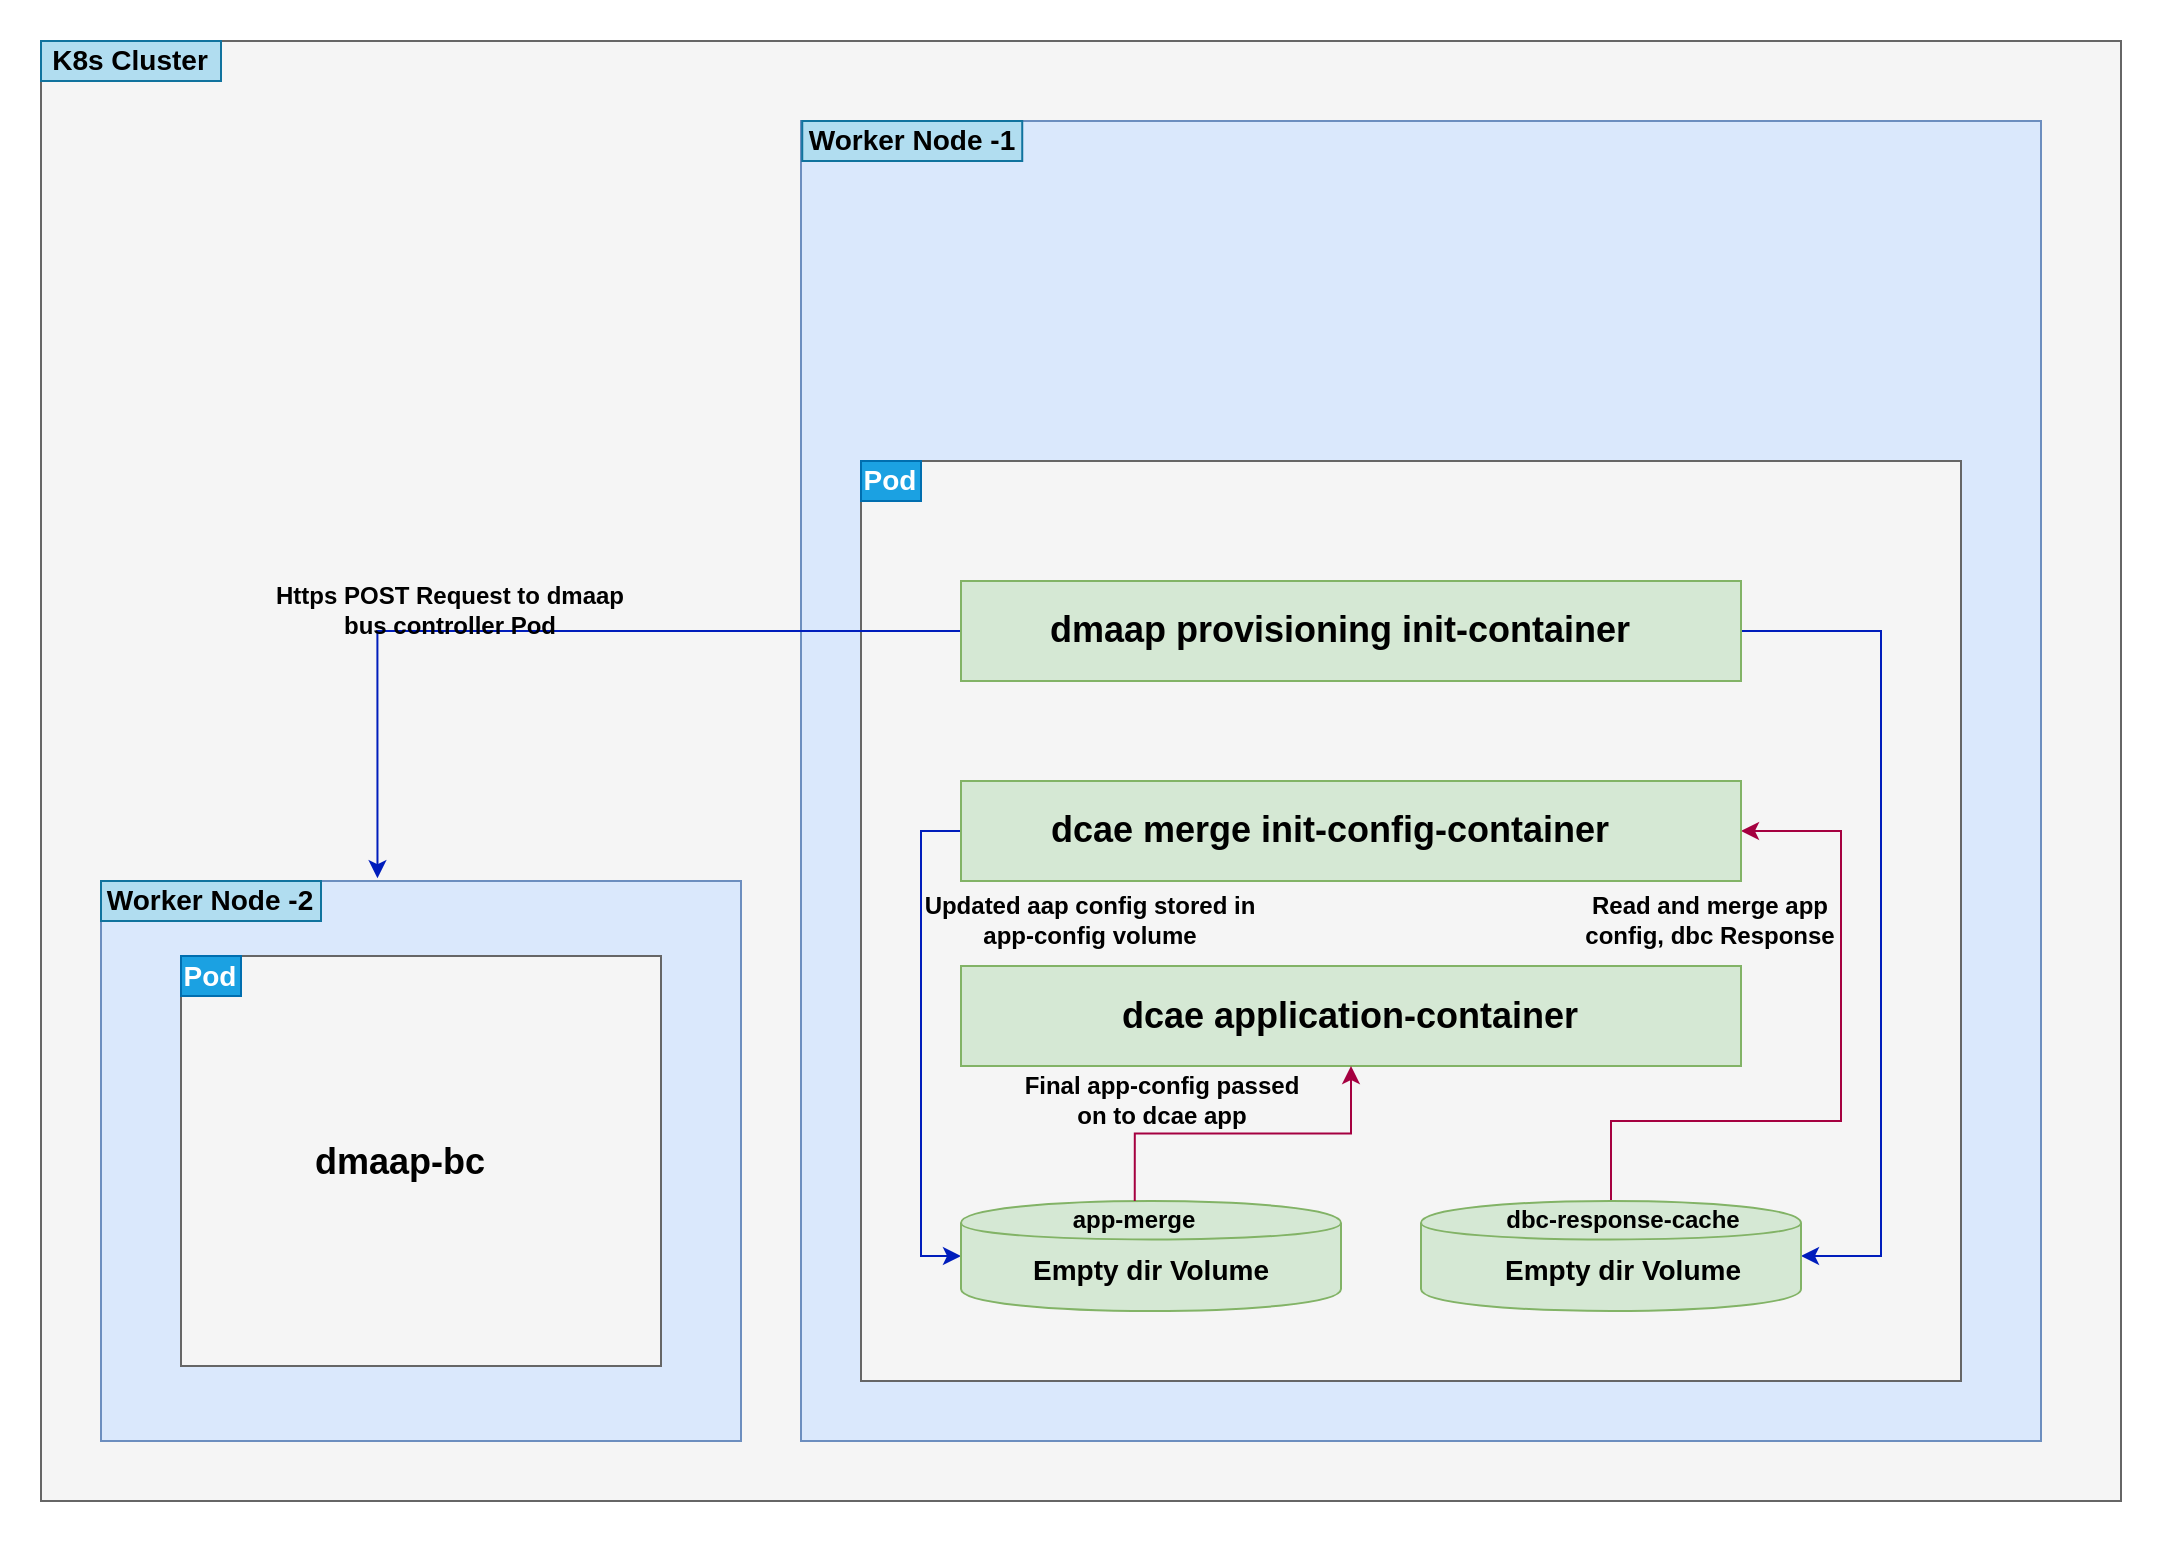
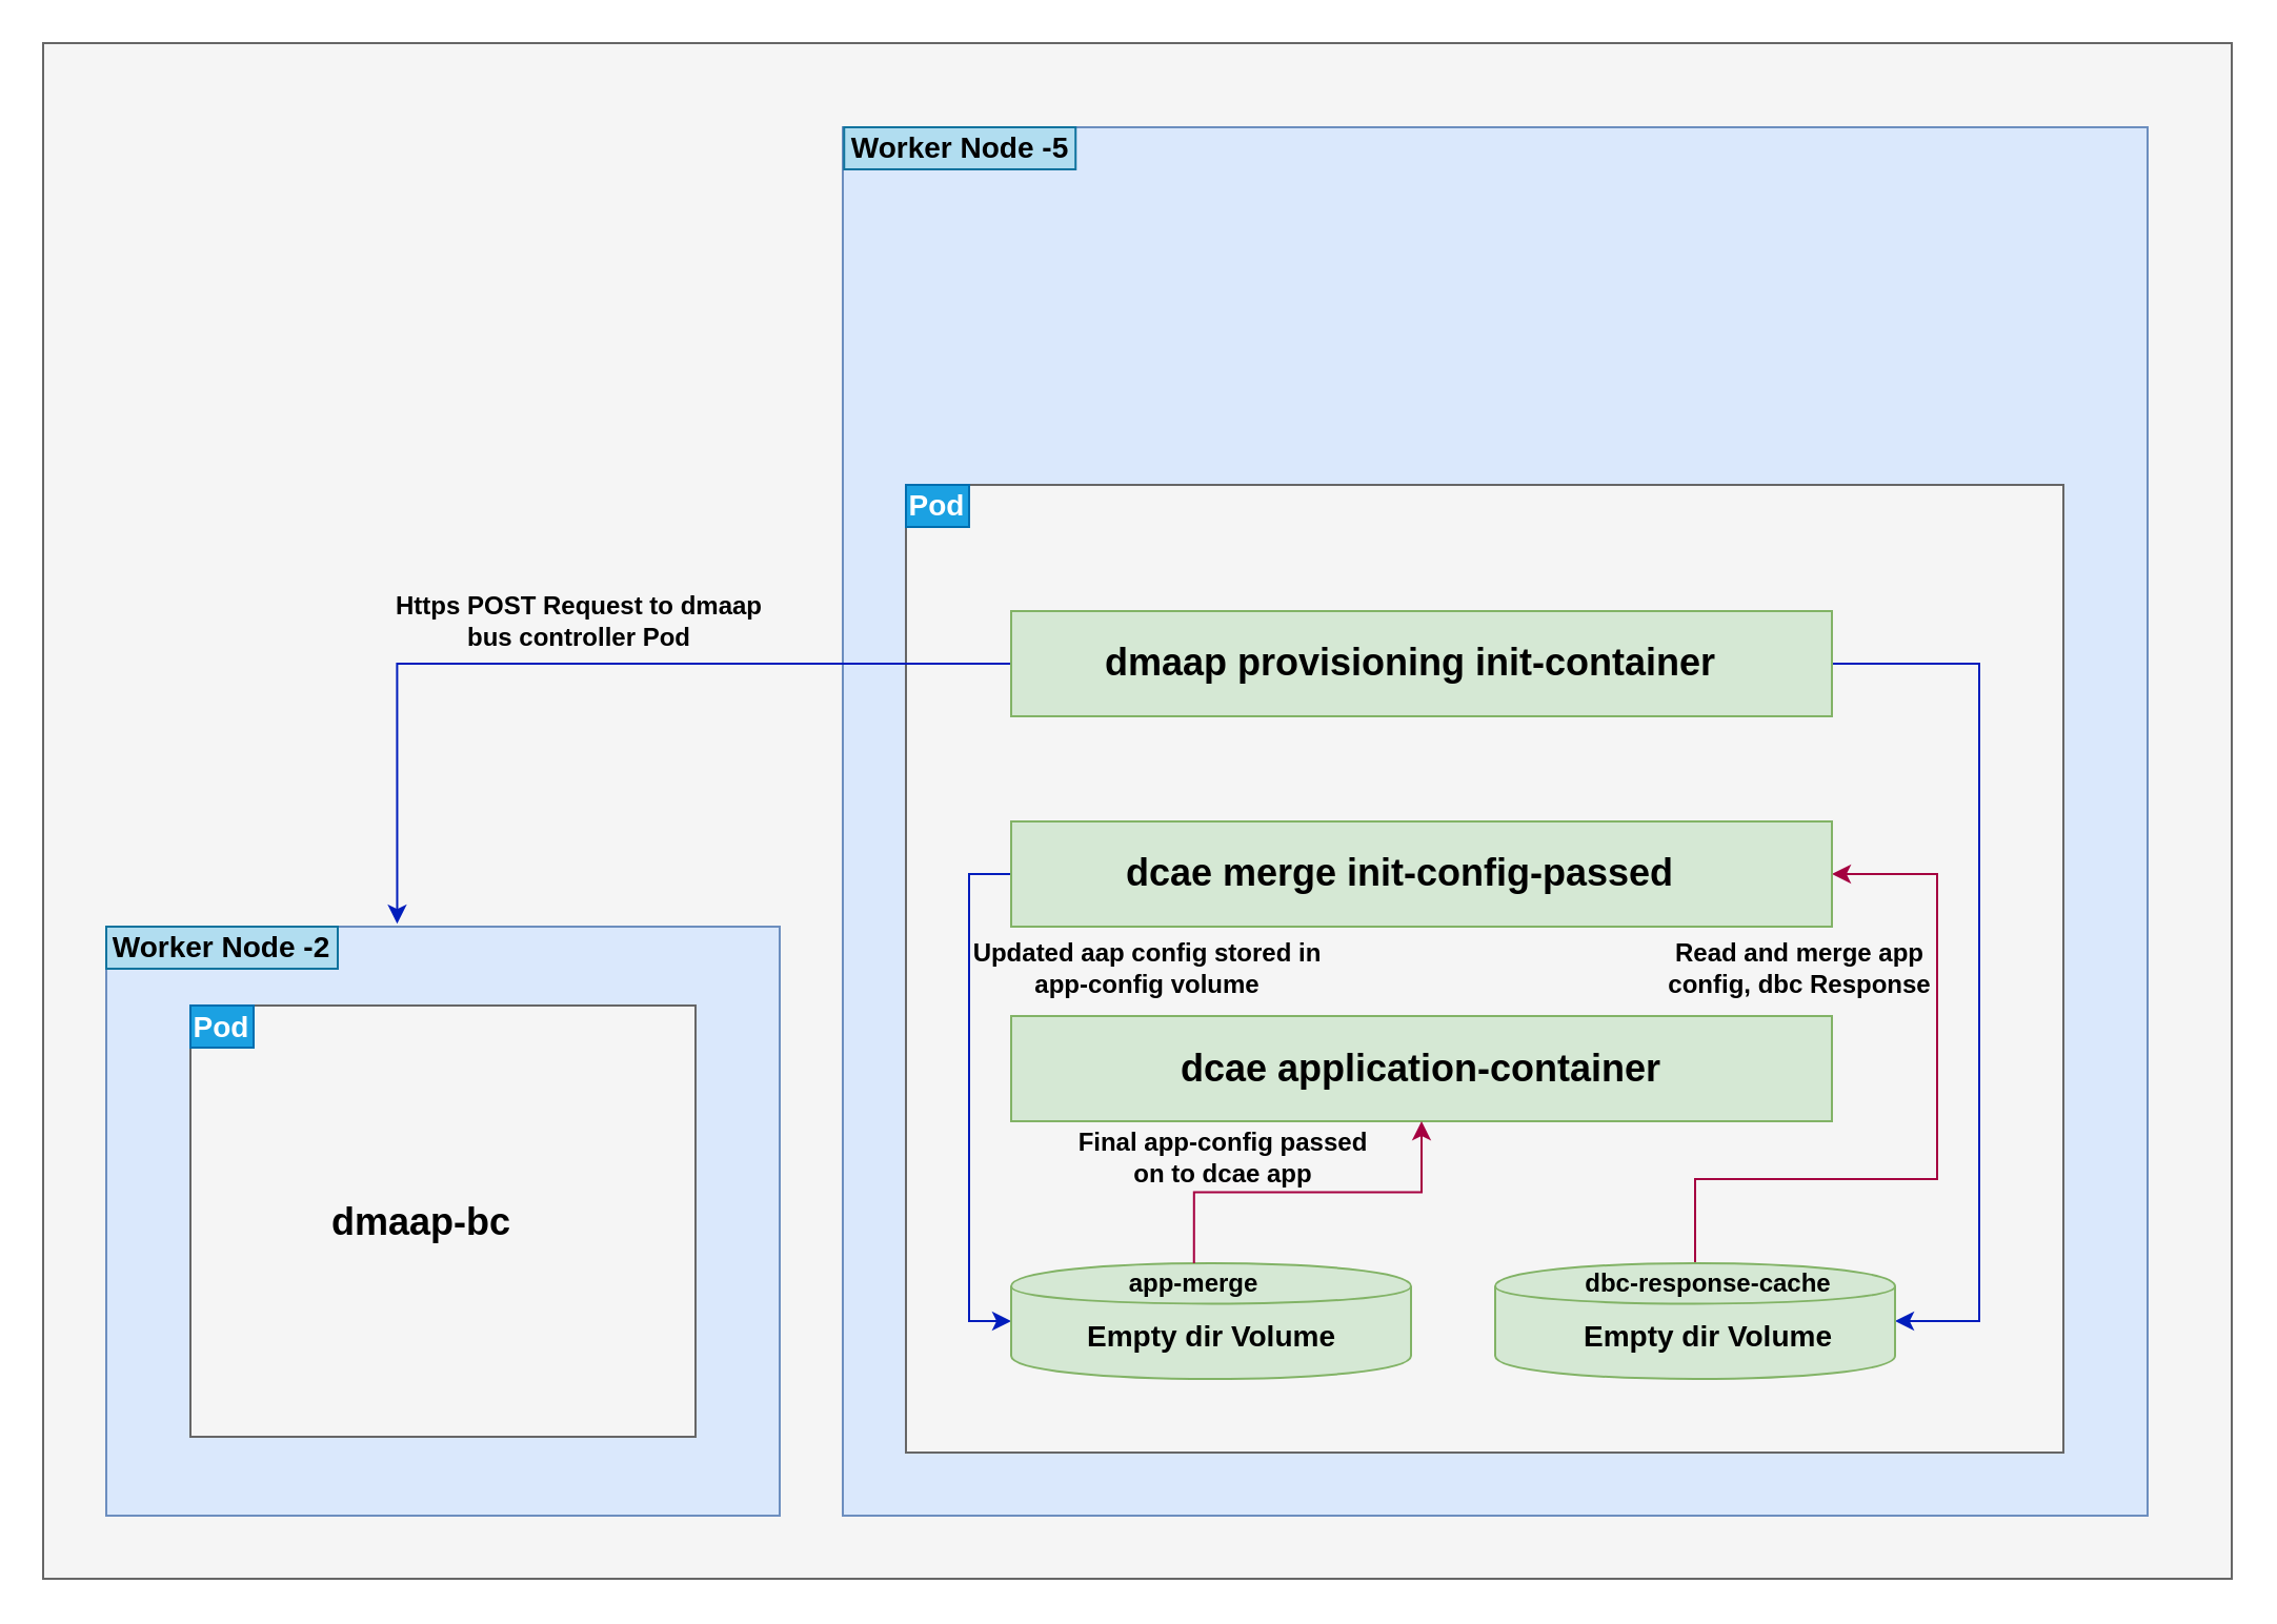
  <mxCell id="0" />
  <mxCell id="1" parent="0" />
  <mxCell id="2" value="" style="rounded=0;whiteSpace=wrap;html=1;fillColor=#f5f5f5;strokeColor=#666666;fontColor=#333333;" parent="1" vertex="1"><mxGeometry x="20" y="20" width="1040" height="730" as="geometry" /></mxCell>
  <mxCell id="3" value="" style="rounded=0;whiteSpace=wrap;html=1;fillColor=#dae8fc;strokeColor=#6c8ebf;" parent="1" vertex="1"><mxGeometry x="400" width="620" height="660" as="geometry" y="60" /></mxCell>
  <mxCell id="4" value="" style="rounded=0;whiteSpace=wrap;html=1;fillColor=#dae8fc;strokeColor=#6c8ebf;" parent="1" vertex="1"><mxGeometry x="50" y="440" width="320" height="280" as="geometry" /></mxCell>
  <mxCell id="5" value="" style="rounded=0;whiteSpace=wrap;html=1;fillColor=#f5f5f5;strokeColor=#666666;fontColor=#333333;" parent="1" vertex="1"><mxGeometry x="90" y="477.5" width="240" height="205" as="geometry" /></mxCell>
  <mxCell id="6" value="&lt;font style=&quot;font-size: 18px&quot;&gt;&lt;b&gt;dmaap-bc&lt;/b&gt;&lt;/font&gt;" style="text;html=1;strokeColor=none;fillColor=none;align=center;verticalAlign=middle;whiteSpace=wrap;rounded=0;fontSize=20;" parent="1" vertex="1"><mxGeometry x="150" y="570" width="100" height="20" as="geometry" /></mxCell>
  <mxCell id="7" value="&lt;font style=&quot;font-size: 14px&quot;&gt;&lt;b&gt;Worker Node -2&lt;/b&gt;&lt;/font&gt;" style="text;html=1;align=center;verticalAlign=middle;whiteSpace=wrap;rounded=0;fillColor=#b1ddf0;strokeColor=#10739e;" parent="1" vertex="1"><mxGeometry x="50" y="440" width="110" height="20" as="geometry" /></mxCell>
  <mxCell id="8" value="&lt;font style=&quot;font-size: 14px&quot;&gt;&lt;b&gt;Pod&lt;/b&gt;&lt;/font&gt;" style="text;html=1;strokeColor=#006EAF;fillColor=#1ba1e2;align=center;verticalAlign=middle;whiteSpace=wrap;rounded=0;fontColor=#ffffff;" parent="1" vertex="1"><mxGeometry x="90" y="477.5" width="30" height="20" as="geometry" /></mxCell>
- <mxCell id="9" value="&lt;font style=&quot;font-size: 14px&quot;&gt;&lt;b&gt;K8s Cluster&lt;/b&gt;&lt;/font&gt;" style="text;html=1;strokeColor=#10739e;fillColor=#b1ddf0;align=center;verticalAlign=middle;whiteSpace=wrap;rounded=0;" parent="1" vertex="1"><mxGeometry x="20" y="20" width="90" height="20" as="geometry" /></mxCell>
  <mxCell id="10" value="" style="rounded=0;whiteSpace=wrap;html=1;fillColor=#f5f5f5;strokeColor=#666666;fontColor=#333333;" parent="1" vertex="1"><mxGeometry x="430" y="230" width="550" height="460" as="geometry" /></mxCell>
- <mxCell id="11" value="&lt;font style=&quot;font-size: 14px&quot;&gt;&lt;b&gt;Worker Node -1&lt;/b&gt;&lt;/font&gt;" style="text;html=1;align=center;verticalAlign=middle;whiteSpace=wrap;rounded=0;fillColor=#b1ddf0;strokeColor=#10739e;" parent="1" vertex="1"><mxGeometry x="400.62" width="110" height="20" as="geometry" y="60" /></mxCell>
+ <mxCell id="11" value="&lt;font style=&quot;font-size: 14px&quot;&gt;&lt;b&gt;Worker Node -5&lt;/b&gt;&lt;/font&gt;" style="text;html=1;align=center;verticalAlign=middle;whiteSpace=wrap;rounded=0;fillColor=#b1ddf0;strokeColor=#10739e;" parent="1" vertex="1"><mxGeometry x="400.62" width="110" height="20" as="geometry" y="60" /></mxCell>
  <mxCell id="12" value="&lt;font style=&quot;font-size: 14px&quot;&gt;&lt;b&gt;Pod&lt;/b&gt;&lt;/font&gt;" style="text;html=1;strokeColor=#006EAF;fillColor=#1ba1e2;align=center;verticalAlign=middle;whiteSpace=wrap;rounded=0;fontColor=#ffffff;" parent="1" vertex="1"><mxGeometry x="430" y="230" width="30" height="20" as="geometry" /></mxCell>
  <mxCell id="13" style="edgeStyle=orthogonalEdgeStyle;rounded=0;orthogonalLoop=1;jettySize=auto;html=1;exitX=0;exitY=0.5;exitDx=0;exitDy=0;entryX=0.432;entryY=-0.005;entryDx=0;entryDy=0;entryPerimeter=0;fillColor=#0050ef;strokeColor=#001DBC;" parent="1" source="15" target="4" edge="1"><mxGeometry relative="1" as="geometry" /></mxCell>
  <mxCell id="14" style="edgeStyle=orthogonalEdgeStyle;rounded=0;orthogonalLoop=1;jettySize=auto;html=1;exitX=1;exitY=0.5;exitDx=0;exitDy=0;entryX=1;entryY=0.5;entryDx=0;entryDy=0;fillColor=#0050ef;strokeColor=#001DBC;" parent="1" source="15" target="21" edge="1"><mxGeometry relative="1" as="geometry"><Array as="points"><mxPoint x="940" y="315" /><mxPoint x="940" y="628" /></Array></mxGeometry></mxCell>
  <mxCell id="15" value="" style="rounded=0;whiteSpace=wrap;html=1;fillColor=#d5e8d4;strokeColor=#82b366;" parent="1" vertex="1"><mxGeometry x="480" y="290" width="390" height="50" as="geometry" /></mxCell>
  <mxCell id="16" style="edgeStyle=orthogonalEdgeStyle;rounded=0;orthogonalLoop=1;jettySize=auto;html=1;exitX=1;exitY=0.5;exitDx=0;exitDy=0;entryX=0.5;entryY=0;entryDx=0;entryDy=0;startArrow=classic;startFill=1;endArrow=none;endFill=0;fillColor=#d80073;strokeColor=#A50040;" parent="1" source="18" target="21" edge="1"><mxGeometry relative="1" as="geometry"><Array as="points"><mxPoint x="920" y="415" /><mxPoint x="920" y="560" /><mxPoint x="805" y="560" /></Array></mxGeometry></mxCell>
  <mxCell id="17" style="edgeStyle=orthogonalEdgeStyle;rounded=0;orthogonalLoop=1;jettySize=auto;html=1;exitX=0;exitY=0.5;exitDx=0;exitDy=0;entryX=0;entryY=0.5;entryDx=0;entryDy=0;startArrow=none;startFill=0;endArrow=classic;endFill=1;fillColor=#0050ef;strokeColor=#001DBC;" parent="1" source="18" target="20" edge="1"><mxGeometry relative="1" as="geometry" /></mxCell>
  <mxCell id="18" value="" style="rounded=0;whiteSpace=wrap;html=1;fillColor=#d5e8d4;strokeColor=#82b366;" parent="1" vertex="1"><mxGeometry x="480" y="390" width="390" height="50" as="geometry" /></mxCell>
  <mxCell id="19" value="" style="rounded=0;whiteSpace=wrap;html=1;fillColor=#d5e8d4;strokeColor=#82b366;" parent="1" vertex="1"><mxGeometry x="480" y="482.5" width="390" height="50" as="geometry" /></mxCell>
  <mxCell id="20" value="" style="shape=cylinder;whiteSpace=wrap;html=1;boundedLbl=1;backgroundOutline=1;fillColor=#d5e8d4;strokeColor=#82b366;" parent="1" vertex="1"><mxGeometry x="480" y="600" width="190" height="55" as="geometry" /></mxCell>
  <mxCell id="21" value="" style="shape=cylinder;whiteSpace=wrap;html=1;boundedLbl=1;backgroundOutline=1;fillColor=#d5e8d4;strokeColor=#82b366;" parent="1" vertex="1"><mxGeometry x="710" y="600" width="190" height="55" as="geometry" /></mxCell>
  <mxCell id="22" value="&lt;b&gt;&lt;font style=&quot;font-size: 18px&quot;&gt;dmaap provisioning init-container&lt;/font&gt;&lt;/b&gt;" style="text;html=1;strokeColor=none;fillColor=none;align=center;verticalAlign=middle;whiteSpace=wrap;rounded=0;" parent="1" vertex="1"><mxGeometry x="520" y="305" width="300" height="20" as="geometry" /></mxCell>
- <mxCell id="23" value="&lt;font style=&quot;font-size: 18px&quot;&gt;&lt;b&gt;&lt;font&gt;dcae merge&amp;nbsp;&lt;/font&gt;&lt;/b&gt;&lt;b&gt;&lt;font&gt;init-&lt;/font&gt;&lt;/b&gt;&lt;b&gt;&lt;font&gt;config-container&lt;/font&gt;&lt;/b&gt;&lt;/font&gt;" style="text;html=1;strokeColor=none;fillColor=none;align=center;verticalAlign=middle;whiteSpace=wrap;rounded=0;" parent="1" vertex="1"><mxGeometry x="520" y="405" width="290" height="20" as="geometry" /></mxCell>
+ <mxCell id="23" value="&lt;font style=&quot;font-size: 18px&quot;&gt;&lt;b&gt;&lt;font&gt;dcae merge&amp;nbsp;&lt;/font&gt;&lt;/b&gt;&lt;b&gt;&lt;font&gt;init-&lt;/font&gt;&lt;/b&gt;&lt;b&gt;&lt;font&gt;config-passed&lt;/font&gt;&lt;/b&gt;&lt;/font&gt;" style="text;html=1;strokeColor=none;fillColor=none;align=center;verticalAlign=middle;whiteSpace=wrap;rounded=0;" parent="1" vertex="1"><mxGeometry x="520" y="405" width="290" height="20" as="geometry" /></mxCell>
  <mxCell id="24" value="&lt;font style=&quot;font-size: 18px&quot;&gt;&lt;b&gt;&lt;font&gt;dcae application&lt;/font&gt;&lt;/b&gt;&lt;b&gt;&lt;font&gt;-container&lt;/font&gt;&lt;/b&gt;&lt;/font&gt;" style="text;html=1;strokeColor=none;fillColor=none;align=center;verticalAlign=middle;whiteSpace=wrap;rounded=0;" parent="1" vertex="1"><mxGeometry x="530" y="497.5" width="290" height="20" as="geometry" /></mxCell>
  <mxCell id="25" style="edgeStyle=orthogonalEdgeStyle;rounded=0;orthogonalLoop=1;jettySize=auto;html=1;exitX=0.5;exitY=0;exitDx=0;exitDy=0;entryX=0.5;entryY=1;entryDx=0;entryDy=0;startArrow=none;startFill=0;endArrow=classic;endFill=1;fillColor=#d80073;strokeColor=#A50040;" parent="1" source="26" target="19" edge="1"><mxGeometry relative="1" as="geometry" /></mxCell>
  <mxCell id="26" value="&lt;b&gt;app-merge&lt;/b&gt;" style="text;html=1;strokeColor=none;fillColor=none;align=center;verticalAlign=middle;whiteSpace=wrap;rounded=0;" parent="1" vertex="1"><mxGeometry x="530" y="600" width="73.75" height="20" as="geometry" /></mxCell>
  <mxCell id="27" value="&lt;b&gt;dbc-response-cache&lt;/b&gt;" style="text;html=1;strokeColor=none;fillColor=none;align=center;verticalAlign=middle;whiteSpace=wrap;rounded=0;" parent="1" vertex="1"><mxGeometry x="740" y="605" width="142.5" height="10" as="geometry" /></mxCell>
  <mxCell id="28" value="&lt;b&gt;&lt;font style=&quot;font-size: 14px&quot;&gt;Empty dir Volume&lt;/font&gt;&lt;/b&gt;" style="text;html=1;strokeColor=none;fillColor=none;align=center;verticalAlign=middle;whiteSpace=wrap;rounded=0;" parent="1" vertex="1"><mxGeometry x="510.62" y="620" width="128.75" height="30" as="geometry" /></mxCell>
  <mxCell id="29" value="&lt;b&gt;&lt;font style=&quot;font-size: 14px&quot;&gt;Empty dir Volume&lt;/font&gt;&lt;/b&gt;" style="text;html=1;strokeColor=none;fillColor=none;align=center;verticalAlign=middle;whiteSpace=wrap;rounded=0;" parent="1" vertex="1"><mxGeometry x="746.87" y="620" width="128.75" height="30" as="geometry" /></mxCell>
- <mxCell id="30" value="&lt;b&gt;Https POST Request to dmaap bus controller Pod&lt;/b&gt;" style="text;html=1;align=center;verticalAlign=middle;whiteSpace=wrap;rounded=0;" parent="1" vertex="1"><mxGeometry x="130" y="290" width="190" height="30" as="geometry" /></mxCell>
+ <mxCell id="30" value="&lt;b&gt;Https POST Request to dmaap bus controller Pod&lt;/b&gt;" style="text;html=1;align=center;verticalAlign=middle;whiteSpace=wrap;rounded=0;" parent="1" vertex="1"><mxGeometry x="180" y="280" width="190" height="30" as="geometry" /></mxCell>
  <mxCell id="31" value="&lt;b&gt;Read and merge app config, dbc Response&lt;/b&gt;" style="text;html=1;strokeColor=none;fillColor=none;align=center;verticalAlign=middle;whiteSpace=wrap;rounded=0;" parent="1" vertex="1"><mxGeometry x="790" y="450" width="130" height="20" as="geometry" /></mxCell>
  <mxCell id="32" value="&lt;b&gt;Updated aap config stored in app-config volume&lt;/b&gt;" style="text;html=1;strokeColor=none;fillColor=none;align=center;verticalAlign=middle;whiteSpace=wrap;rounded=0;" parent="1" vertex="1"><mxGeometry x="460" y="450" width="170" height="20" as="geometry" /></mxCell>
  <mxCell id="33" value="&lt;b&gt;Final app-config passed on to dcae app&lt;/b&gt;" style="text;html=1;strokeColor=none;fillColor=none;align=center;verticalAlign=middle;whiteSpace=wrap;rounded=0;" parent="1" vertex="1"><mxGeometry x="510.62" y="540" width="140" height="20" as="geometry" /></mxCell>
